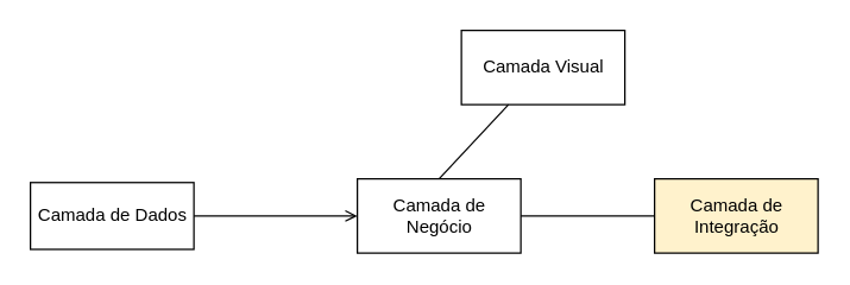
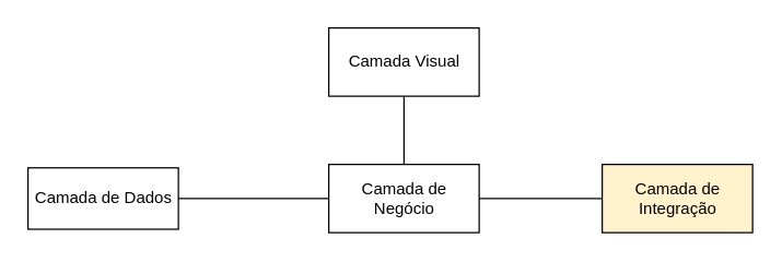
  <mxCell id="0" />
  <mxCell id="1" parent="0" />
- <mxCell id="2" value="Camada Visual" style="html=1;" vertex="1" parent="1"><mxGeometry x="310" y="20" width="110" height="50" as="geometry" /></mxCell>
+ <mxCell id="2" value="Camada Visual" style="html=1;" vertex="1" parent="1"><mxGeometry x="240" y="20" width="110" height="50" as="geometry" /></mxCell>
  <mxCell id="3" value="Camada de &lt;br&gt;Negócio" style="html=1;" vertex="1" parent="1"><mxGeometry x="240" y="120" width="110" height="50" as="geometry" /></mxCell>
  <mxCell id="4" value="Camada de &lt;br&gt;Integração" style="html=1;fillColor=#fff2cc;" vertex="1" parent="1"><mxGeometry x="440" y="120" width="110" height="50" as="geometry" /></mxCell>
  <mxCell id="5" value="Camada de Dados" style="html=1;" vertex="1" parent="1"><mxGeometry x="20" y="122.5" width="110" height="45" as="geometry" /></mxCell>
  <mxCell id="6" value="" style="endArrow=none;html=1;exitX=0.5;exitY=0;exitDx=0;exitDy=0;" edge="1" parent="1" source="3" target="2"><mxGeometry width="50" height="50" relative="1" as="geometry"><mxPoint x="250" y="190" as="sourcePoint" /><mxPoint x="300" y="140" as="targetPoint" /></mxGeometry></mxCell>
  <mxCell id="7" value="" style="endArrow=none;html=1;entryX=1;entryY=0.5;entryDx=0;entryDy=0;" edge="1" parent="1" source="4" target="3"><mxGeometry width="50" height="50" relative="1" as="geometry"><mxPoint x="250" y="190" as="sourcePoint" /><mxPoint x="300" y="140" as="targetPoint" /></mxGeometry></mxCell>
- <mxCell id="8" value="" style="endArrow=open;html=1;entryX=0;entryY=0.5;entryDx=0;entryDy=0;exitX=1;exitY=0.5;exitDx=0;exitDy=0;" edge="1" parent="1" source="5" target="3"><mxGeometry width="50" height="50" relative="1" as="geometry"><mxPoint x="250" y="190" as="sourcePoint" /><mxPoint x="300" y="140" as="targetPoint" /></mxGeometry></mxCell>
+ <mxCell id="8" value="" style="endArrow=none;html=1;entryX=0;entryY=0.5;entryDx=0;entryDy=0;exitX=1;exitY=0.5;exitDx=0;exitDy=0;" edge="1" parent="1" source="5" target="3"><mxGeometry width="50" height="50" relative="1" as="geometry"><mxPoint x="250" y="190" as="sourcePoint" /><mxPoint x="300" y="140" as="targetPoint" /></mxGeometry></mxCell>
